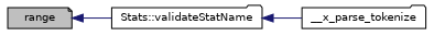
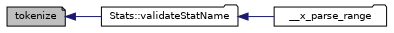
  digraph {
    rankdir=LR
    node [color=black fillcolor=white fontname=Helvetica fontsize=10 shape=folder style=filled]
    edge [color=midnightblue dir=back fontname=Helvetica fontsize=10 labelfontname=Helvetica labelfontsize=10 style=solid]
-   n1 [fillcolor=grey75 fontcolor=black height=0.2 label=range shape=note width=0.4]
+   n1 [fillcolor=grey75 fontcolor=black height=0.2 label=tokenize shape=note width=0.4]
    n2 [height=0.2 label="Stats::validateStatName" width=0.4]
-   n3 [height=0.2 label=__x_parse_tokenize width=0.4]
+   n3 [height=0.2 label=__x_parse_range width=0.4]
    n1 -> n2
    n2 -> n3
  }
